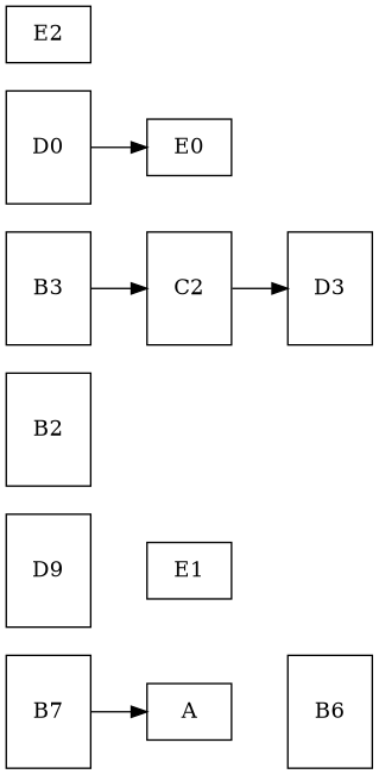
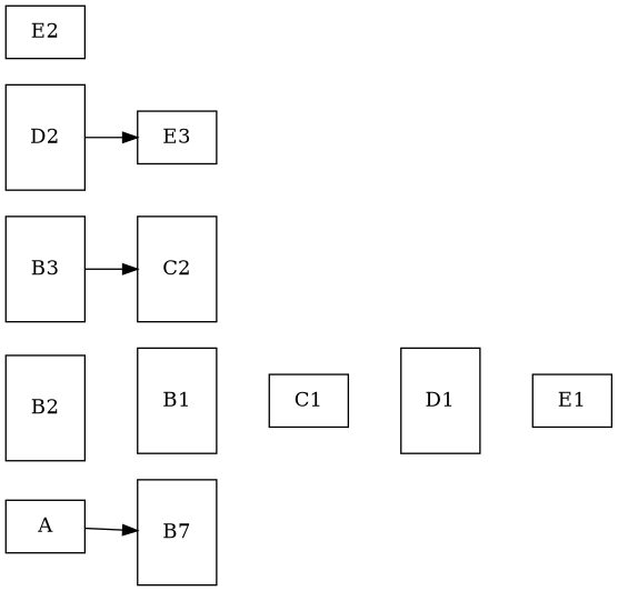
  digraph {
    rankdir=LR
    node [fillcolor=white shape=rectangle style=filled]
    edge [style=invis]
-   B1 [height=1.0 label=B6]
+   B1 [height=1.0]
+   C1 [height=0.5]
    A [height=0.5]
    n4 [height=1.0 label=B7]
-   D1 [height=1.0 label=D9]
+   D1 [height=1.0]
    B2 [height=1.0]
    B3 [height=1.0]
    C2 [height=1.0]
-   D3 [height=1.0]
    E1 [height=0.5]
-   D2 [height=1.0 label=D0]
-   E3 [height=0.5 label=E0]
+   D2 [height=1.0]
+   E3 [height=0.5]
    E2 [height=0.5]
+   B1 -> C1
+   C1 -> D1
    A -> B1
-   n4 -> A [dir=forward style=solid]
+   A -> n4 [dir=forward style=solid]
    D1 -> E1
    B3 -> C2 [dir=forward style=solid]
-   C2 -> D3 [dir=forward style=solid]
    D2 -> E3 [dir=forward style=solid]
  }
